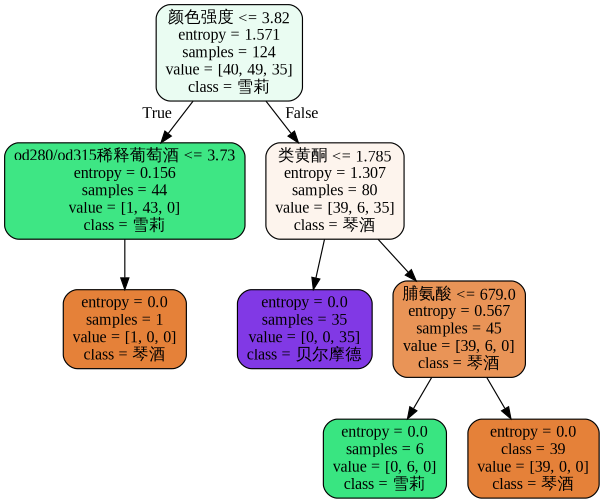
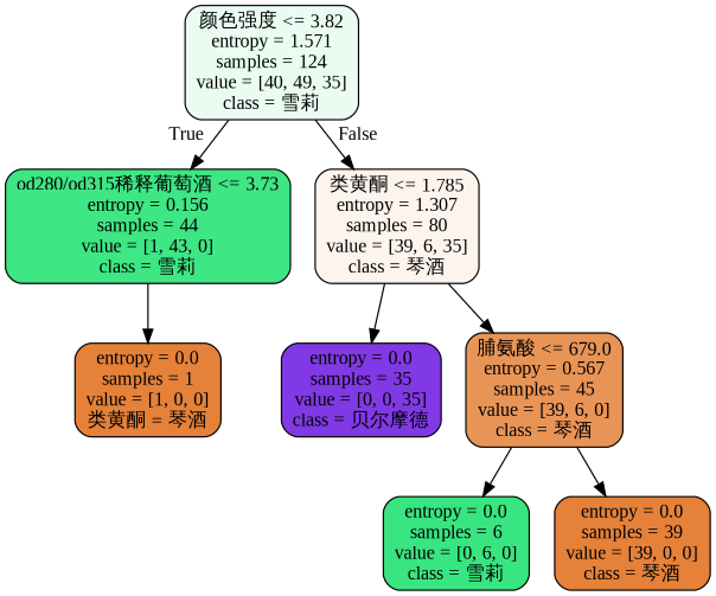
  digraph {
    fontname="Liberation Serif"
    node [color=black fillcolor="#e58139" fontname="Liberation Serif" shape=box style="filled, rounded"]
    edge [fontname="Liberation Serif"]
    n1 [fillcolor="#eafcf2" label="颜色强度 <= 3.82\nentropy = 1.571\nsamples = 124\nvalue = [40, 49, 35]\nclass = 雪莉"]
    n2 [fillcolor="#3ee684" label="od280/od315稀释葡萄酒 <= 3.73\nentropy = 0.156\nsamples = 44\nvalue = [1, 43, 0]\nclass = 雪莉"]
    n3 [fillcolor="#fdf4ed" label="类黄酮 <= 1.785\nentropy = 1.307\nsamples = 80\nvalue = [39, 6, 35]\nclass = 琴酒"]
-   n4 [label="entropy = 0.0\nsamples = 1\nvalue = [1, 0, 0]\nclass = 琴酒"]
+   n4 [label="entropy = 0.0\nsamples = 1\nvalue = [1, 0, 0]\n类黄酮 = 琴酒"]
    n5 [fillcolor="#8139e5" label="entropy = 0.0\nsamples = 35\nvalue = [0, 0, 35]\nclass = 贝尔摩德"]
    n6 [fillcolor="#e99457" label="脯氨酸 <= 679.0\nentropy = 0.567\nsamples = 45\nvalue = [39, 6, 0]\nclass = 琴酒"]
    n7 [fillcolor="#39e581" label="entropy = 0.0\nsamples = 6\nvalue = [0, 6, 0]\nclass = 雪莉"]
-   n8 [label="entropy = 0.0\nclass = 39\nvalue = [39, 0, 0]\nclass = 琴酒"]
+   n8 [label="entropy = 0.0\nsamples = 39\nvalue = [39, 0, 0]\nclass = 琴酒"]
    n1 -> n2 [headlabel=True labelangle=45 labeldistance=2.5]
    n1 -> n3 [headlabel=False labelangle=-45 labeldistance=2.5]
    n2 -> n4
    n3 -> n5
    n3 -> n6
    n6 -> n7
    n6 -> n8
  }
